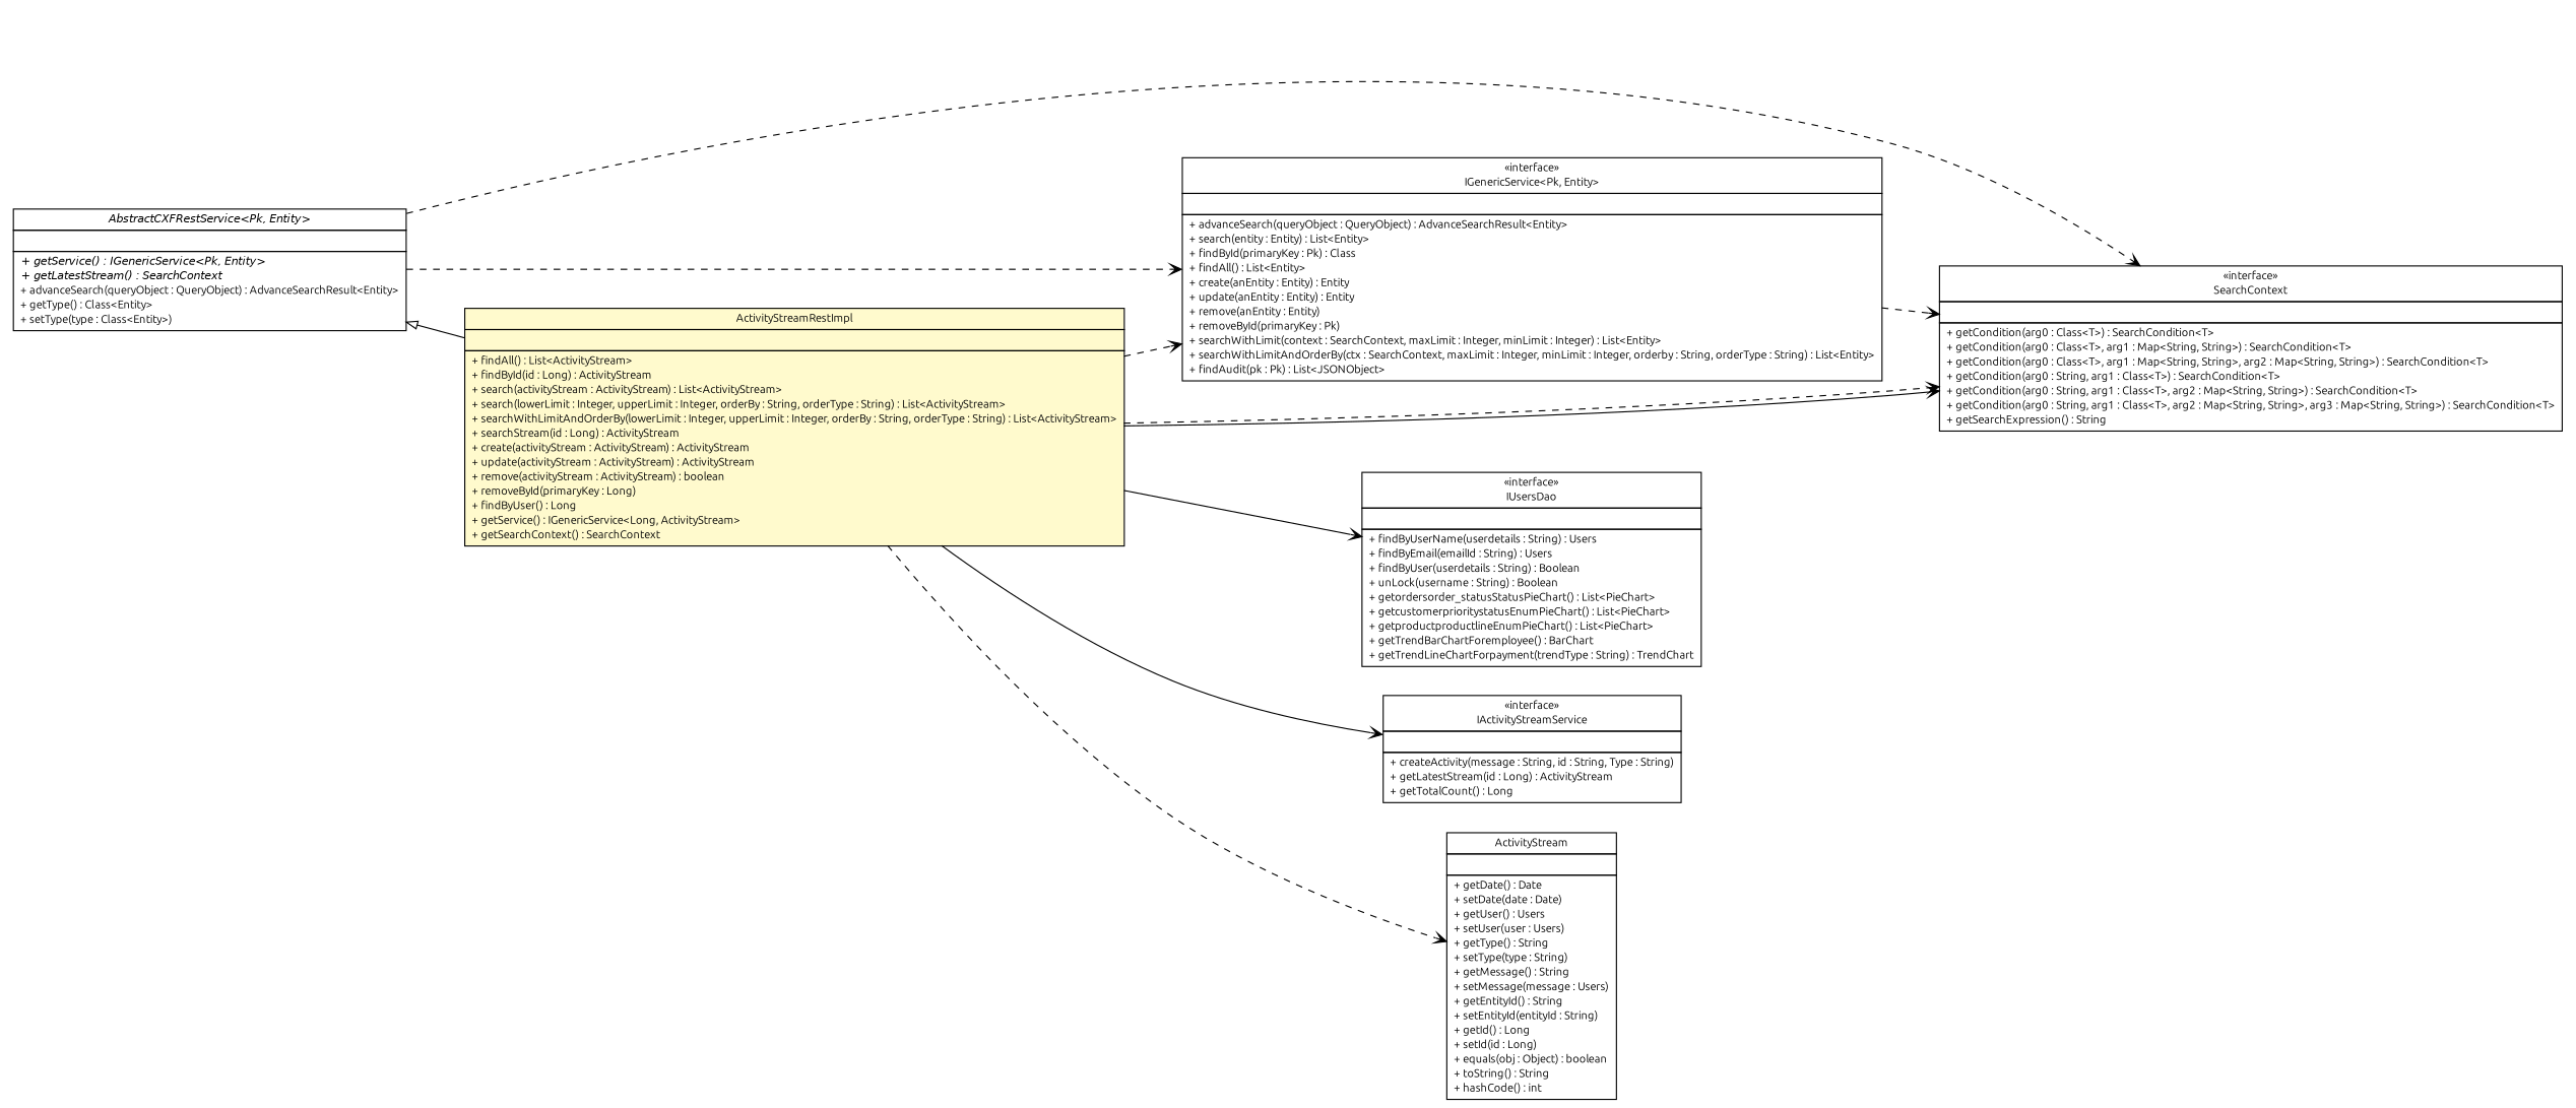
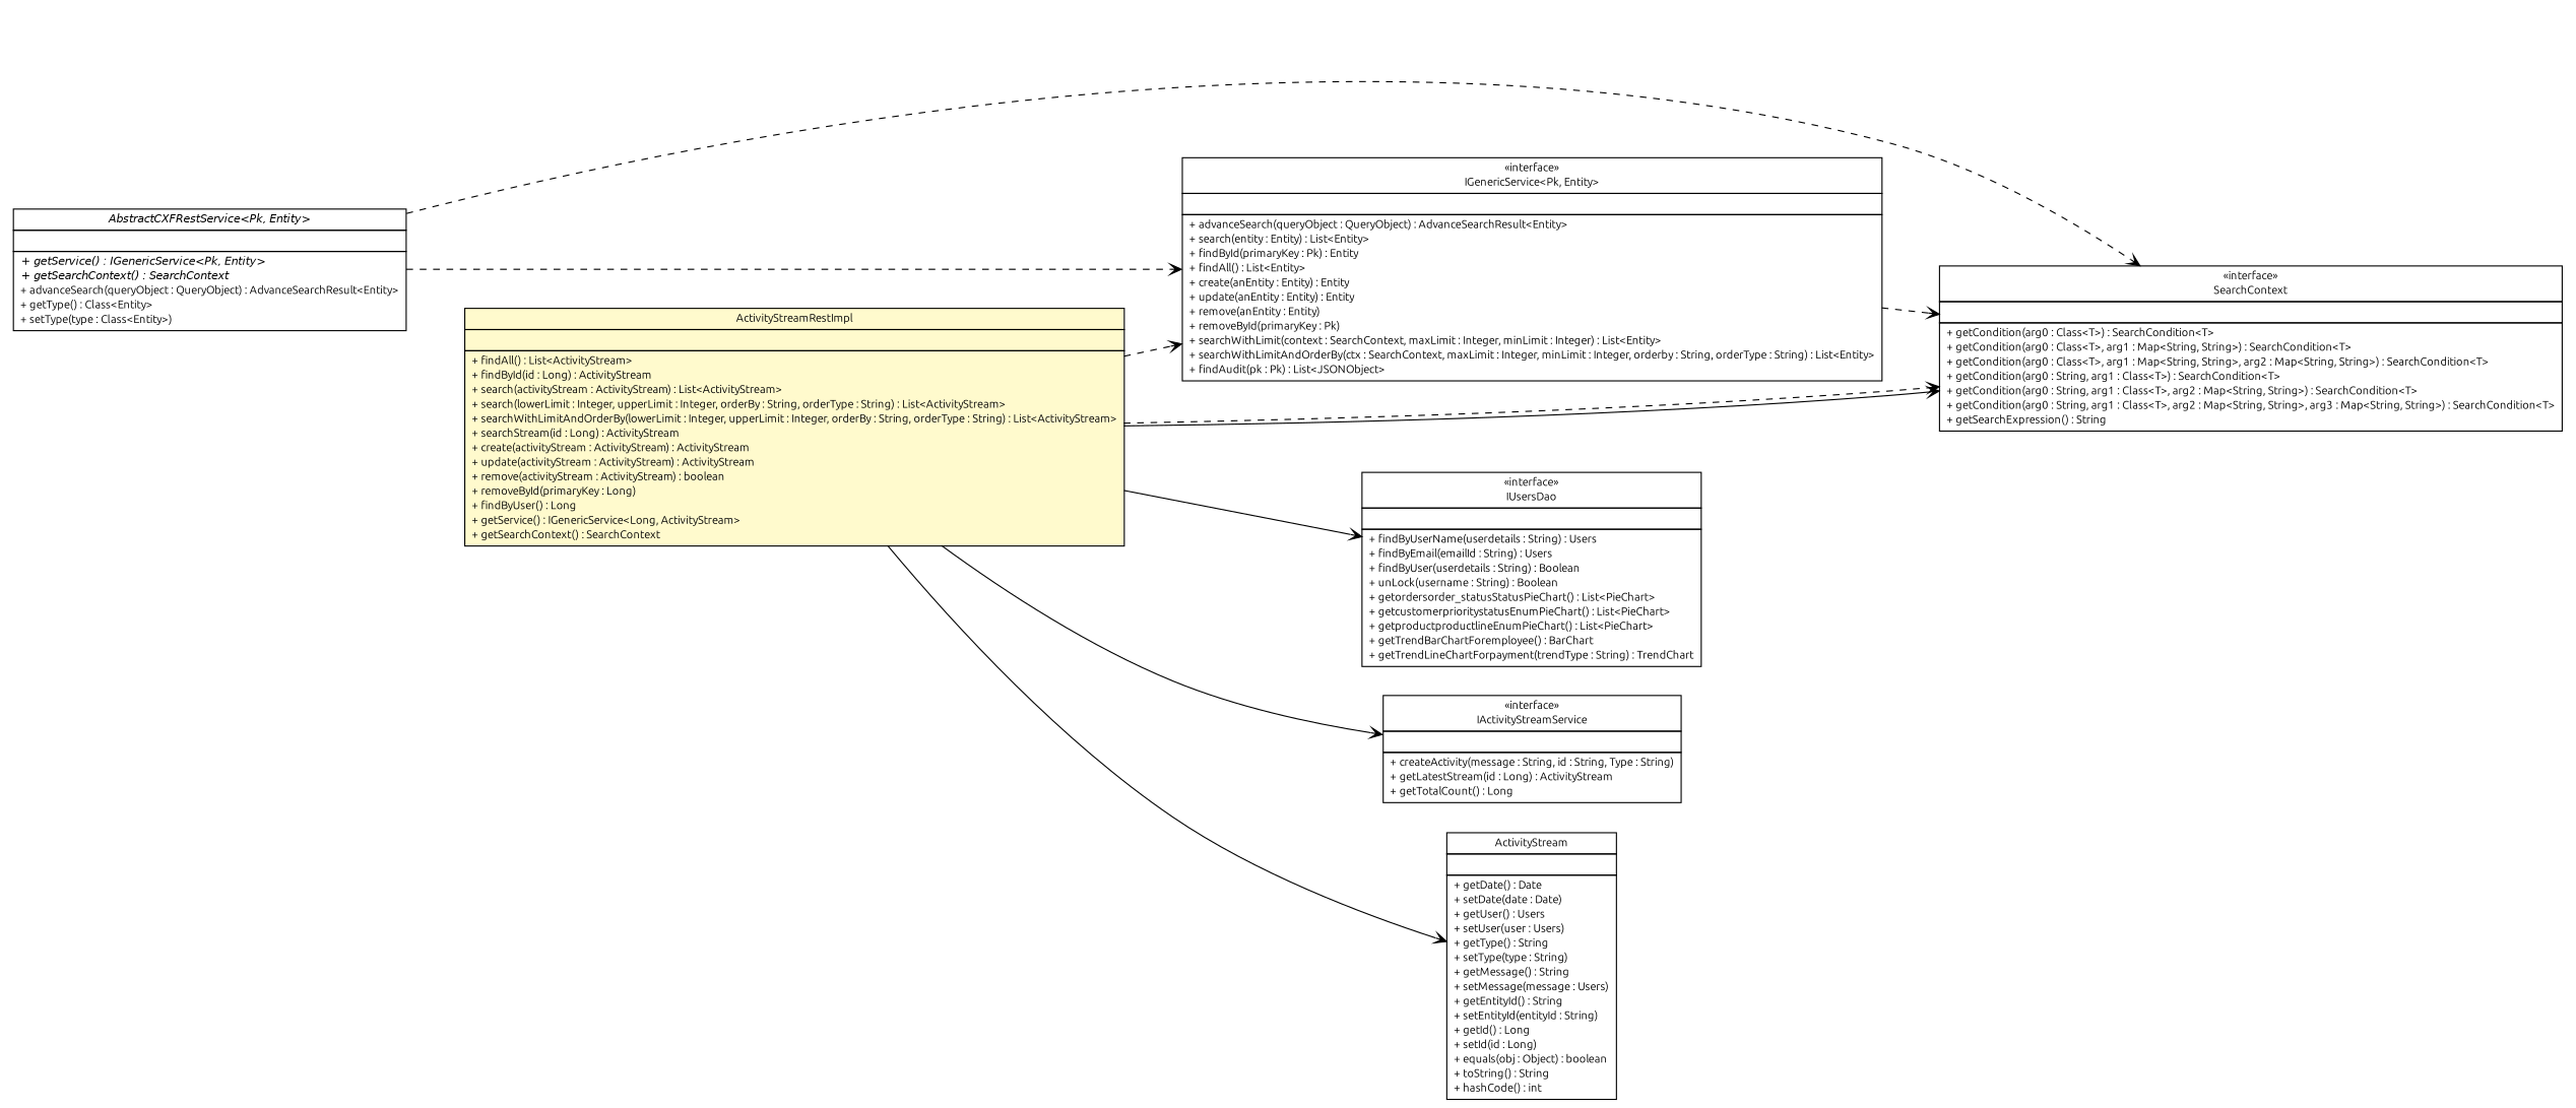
  digraph {
    fontname=Ubuntu
    nodesep=0.25
    rankdir=LR
    ranksep=0.5
    node [fontcolor=black fontname=Ubuntu fontsize=10.0 shape=plaintext]
    edge [arrowhead=open color=black fontcolor=black fontname=Ubuntu fontsize=10.0 headport=p labelfontname=Helvetica labelfontsize=10 style=dashed tailport=p]
    n1 [label=<<table title="com.inn.headstartdemo.service.IActivityStreamService" border="0" cellborder="1" cellspacing="0" cellpadding="2" port="p" href="../../service/IActivityStreamService.html"> 		<tr><td><table border="0" cellspacing="0" cellpadding="1"> <tr><td align="center" balign="center"> &#171;interface&#187; </td></tr> <tr><td align="center" balign="center"> IActivityStreamService </td></tr> 		</table></td></tr> 		<tr><td><table border="0" cellspacing="0" cellpadding="1"> <tr><td align="left" balign="left">  </td></tr> 		</table></td></tr> 		<tr><td><table border="0" cellspacing="0" cellpadding="1"> <tr><td align="left" balign="left"> + createActivity(message : String, id : String, Type : String) </td></tr> <tr><td align="left" balign="left"> + getLatestStream(id : Long) : ActivityStream </td></tr> <tr><td align="left" balign="left"> + getTotalCount() : Long </td></tr> 		</table></td></tr> 		</table>>]
    n2 [label=<<table title="com.inn.headstartdemo.model.ActivityStream" border="0" cellborder="1" cellspacing="0" cellpadding="2" port="p" href="../../model/ActivityStream.html"> 		<tr><td><table border="0" cellspacing="0" cellpadding="1"> <tr><td align="center" balign="center"> ActivityStream </td></tr> 		</table></td></tr> 		<tr><td><table border="0" cellspacing="0" cellpadding="1"> <tr><td align="left" balign="left">  </td></tr> 		</table></td></tr> 		<tr><td><table border="0" cellspacing="0" cellpadding="1"> <tr><td align="left" balign="left"> + getDate() : Date </td></tr> <tr><td align="left" balign="left"> + setDate(date : Date) </td></tr> <tr><td align="left" balign="left"> + getUser() : Users </td></tr> <tr><td align="left" balign="left"> + setUser(user : Users) </td></tr> <tr><td align="left" balign="left"> + getType() : String </td></tr> <tr><td align="left" balign="left"> + setType(type : String) </td></tr> <tr><td align="left" balign="left"> + getMessage() : String </td></tr> <tr><td align="left" balign="left"> + setMessage(message : Users) </td></tr> <tr><td align="left" balign="left"> + getEntityId() : String </td></tr> <tr><td align="left" balign="left"> + setEntityId(entityId : String) </td></tr> <tr><td align="left" balign="left"> + getId() : Long </td></tr> <tr><td align="left" balign="left"> + setId(id : Long) </td></tr> <tr><td align="left" balign="left"> + equals(obj : Object) : boolean </td></tr> <tr><td align="left" balign="left"> + toString() : String </td></tr> <tr><td align="left" balign="left"> + hashCode() : int </td></tr> 		</table></td></tr> 		</table>>]
-   n3 [label=<<table title="com.inn.headstartdemo.service.generic.IGenericService" border="0" cellborder="1" cellspacing="0" cellpadding="2" port="p" href="../../service/generic/IGenericService.html"> 		<tr><td><table border="0" cellspacing="0" cellpadding="1"> <tr><td align="center" balign="center"> &#171;interface&#187; </td></tr> <tr><td align="center" balign="center"> IGenericService&lt;Pk, Entity&gt; </td></tr> 		</table></td></tr> 		<tr><td><table border="0" cellspacing="0" cellpadding="1"> <tr><td align="left" balign="left">  </td></tr> 		</table></td></tr> 		<tr><td><table border="0" cellspacing="0" cellpadding="1"> <tr><td align="left" balign="left"> + advanceSearch(queryObject : QueryObject) : AdvanceSearchResult&lt;Entity&gt; </td></tr> <tr><td align="left" balign="left"> + search(entity : Entity) : List&lt;Entity&gt; </td></tr> <tr><td align="left" balign="left"> + findById(primaryKey : Pk) : Class </td></tr> <tr><td align="left" balign="left"> + findAll() : List&lt;Entity&gt; </td></tr> <tr><td align="left" balign="left"> + create(anEntity : Entity) : Entity </td></tr> <tr><td align="left" balign="left"> + update(anEntity : Entity) : Entity </td></tr> <tr><td align="left" balign="left"> + remove(anEntity : Entity) </td></tr> <tr><td align="left" balign="left"> + removeById(primaryKey : Pk) </td></tr> <tr><td align="left" balign="left"> + searchWithLimit(context : SearchContext, maxLimit : Integer, minLimit : Integer) : List&lt;Entity&gt; </td></tr> <tr><td align="left" balign="left"> + searchWithLimitAndOrderBy(ctx : SearchContext, maxLimit : Integer, minLimit : Integer, orderby : String, orderType : String) : List&lt;Entity&gt; </td></tr> <tr><td align="left" balign="left"> + findAudit(pk : Pk) : List&lt;JSONObject&gt; </td></tr> 		</table></td></tr> 		</table>>]
+   n3 [label=<<table title="com.inn.headstartdemo.service.generic.IGenericService" border="0" cellborder="1" cellspacing="0" cellpadding="2" port="p" href="../../service/generic/IGenericService.html"> 		<tr><td><table border="0" cellspacing="0" cellpadding="1"> <tr><td align="center" balign="center"> &#171;interface&#187; </td></tr> <tr><td align="center" balign="center"> IGenericService&lt;Pk, Entity&gt; </td></tr> 		</table></td></tr> 		<tr><td><table border="0" cellspacing="0" cellpadding="1"> <tr><td align="left" balign="left">  </td></tr> 		</table></td></tr> 		<tr><td><table border="0" cellspacing="0" cellpadding="1"> <tr><td align="left" balign="left"> + advanceSearch(queryObject : QueryObject) : AdvanceSearchResult&lt;Entity&gt; </td></tr> <tr><td align="left" balign="left"> + search(entity : Entity) : List&lt;Entity&gt; </td></tr> <tr><td align="left" balign="left"> + findById(primaryKey : Pk) : Entity </td></tr> <tr><td align="left" balign="left"> + findAll() : List&lt;Entity&gt; </td></tr> <tr><td align="left" balign="left"> + create(anEntity : Entity) : Entity </td></tr> <tr><td align="left" balign="left"> + update(anEntity : Entity) : Entity </td></tr> <tr><td align="left" balign="left"> + remove(anEntity : Entity) </td></tr> <tr><td align="left" balign="left"> + removeById(primaryKey : Pk) </td></tr> <tr><td align="left" balign="left"> + searchWithLimit(context : SearchContext, maxLimit : Integer, minLimit : Integer) : List&lt;Entity&gt; </td></tr> <tr><td align="left" balign="left"> + searchWithLimitAndOrderBy(ctx : SearchContext, maxLimit : Integer, minLimit : Integer, orderby : String, orderType : String) : List&lt;Entity&gt; </td></tr> <tr><td align="left" balign="left"> + findAudit(pk : Pk) : List&lt;JSONObject&gt; </td></tr> 		</table></td></tr> 		</table>>]
    n4 [label=<<table title="org.apache.cxf.jaxrs.ext.search.SearchContext" border="0" cellborder="1" cellspacing="0" cellpadding="2" port="p" href="http://java.sun.com/j2se/1.4.2/docs/api/org/apache/cxf/jaxrs/ext/search/SearchContext.html"> 		<tr><td><table border="0" cellspacing="0" cellpadding="1"> <tr><td align="center" balign="center"> &#171;interface&#187; </td></tr> <tr><td align="center" balign="center"> SearchContext </td></tr> 		</table></td></tr> 		<tr><td><table border="0" cellspacing="0" cellpadding="1"> <tr><td align="left" balign="left">  </td></tr> 		</table></td></tr> 		<tr><td><table border="0" cellspacing="0" cellpadding="1"> <tr><td align="left" balign="left"> + getCondition(arg0 : Class&lt;T&gt;) : SearchCondition&lt;T&gt; </td></tr> <tr><td align="left" balign="left"> + getCondition(arg0 : Class&lt;T&gt;, arg1 : Map&lt;String, String&gt;) : SearchCondition&lt;T&gt; </td></tr> <tr><td align="left" balign="left"> + getCondition(arg0 : Class&lt;T&gt;, arg1 : Map&lt;String, String&gt;, arg2 : Map&lt;String, String&gt;) : SearchCondition&lt;T&gt; </td></tr> <tr><td align="left" balign="left"> + getCondition(arg0 : String, arg1 : Class&lt;T&gt;) : SearchCondition&lt;T&gt; </td></tr> <tr><td align="left" balign="left"> + getCondition(arg0 : String, arg1 : Class&lt;T&gt;, arg2 : Map&lt;String, String&gt;) : SearchCondition&lt;T&gt; </td></tr> <tr><td align="left" balign="left"> + getCondition(arg0 : String, arg1 : Class&lt;T&gt;, arg2 : Map&lt;String, String&gt;, arg3 : Map&lt;String, String&gt;) : SearchCondition&lt;T&gt; </td></tr> <tr><td align="left" balign="left"> + getSearchExpression() : String </td></tr> 		</table></td></tr> 		</table>>]
-   n5 [label=<<table title="com.inn.headstartdemo.rest.generic.AbstractCXFRestService" border="0" cellborder="1" cellspacing="0" cellpadding="2" port="p" href="../generic/AbstractCXFRestService.html"> 		<tr><td><table border="0" cellspacing="0" cellpadding="1"> <tr><td align="center" balign="center"><font face="Helvetica-Oblique"> AbstractCXFRestService&lt;Pk, Entity&gt; </font></td></tr> 		</table></td></tr> 		<tr><td><table border="0" cellspacing="0" cellpadding="1"> <tr><td align="left" balign="left">  </td></tr> 		</table></td></tr> 		<tr><td><table border="0" cellspacing="0" cellpadding="1"> <tr><td align="left" balign="left"><font face="Helvetica-Oblique" point-size="10.0"> + getService() : IGenericService&lt;Pk, Entity&gt; </font></td></tr> <tr><td align="left" balign="left"><font face="Helvetica-Oblique" point-size="10.0"> + getLatestStream() : SearchContext </font></td></tr> <tr><td align="left" balign="left"> + advanceSearch(queryObject : QueryObject) : AdvanceSearchResult&lt;Entity&gt; </td></tr> <tr><td align="left" balign="left"> + getType() : Class&lt;Entity&gt; </td></tr> <tr><td align="left" balign="left"> + setType(type : Class&lt;Entity&gt;) </td></tr> 		</table></td></tr> 		</table>>]
+   n5 [label=<<table title="com.inn.headstartdemo.rest.generic.AbstractCXFRestService" border="0" cellborder="1" cellspacing="0" cellpadding="2" port="p" href="../generic/AbstractCXFRestService.html"> 		<tr><td><table border="0" cellspacing="0" cellpadding="1"> <tr><td align="center" balign="center"><font face="Helvetica-Oblique"> AbstractCXFRestService&lt;Pk, Entity&gt; </font></td></tr> 		</table></td></tr> 		<tr><td><table border="0" cellspacing="0" cellpadding="1"> <tr><td align="left" balign="left">  </td></tr> 		</table></td></tr> 		<tr><td><table border="0" cellspacing="0" cellpadding="1"> <tr><td align="left" balign="left"><font face="Helvetica-Oblique" point-size="10.0"> + getService() : IGenericService&lt;Pk, Entity&gt; </font></td></tr> <tr><td align="left" balign="left"><font face="Helvetica-Oblique" point-size="10.0"> + getSearchContext() : SearchContext </font></td></tr> <tr><td align="left" balign="left"> + advanceSearch(queryObject : QueryObject) : AdvanceSearchResult&lt;Entity&gt; </td></tr> <tr><td align="left" balign="left"> + getType() : Class&lt;Entity&gt; </td></tr> <tr><td align="left" balign="left"> + setType(type : Class&lt;Entity&gt;) </td></tr> 		</table></td></tr> 		</table>>]
    n6 [label=<<table title="com.inn.headstartdemo.rest.impl.ActivityStreamRestImpl" border="0" cellborder="1" cellspacing="0" cellpadding="2" port="p" bgcolor="lemonChiffon" href="./ActivityStreamRestImpl.html"> 		<tr><td><table border="0" cellspacing="0" cellpadding="1"> <tr><td align="center" balign="center"> ActivityStreamRestImpl </td></tr> 		</table></td></tr> 		<tr><td><table border="0" cellspacing="0" cellpadding="1"> <tr><td align="left" balign="left">  </td></tr> 		</table></td></tr> 		<tr><td><table border="0" cellspacing="0" cellpadding="1"> <tr><td align="left" balign="left"> + findAll() : List&lt;ActivityStream&gt; </td></tr> <tr><td align="left" balign="left"> + findById(id : Long) : ActivityStream </td></tr> <tr><td align="left" balign="left"> + search(activityStream : ActivityStream) : List&lt;ActivityStream&gt; </td></tr> <tr><td align="left" balign="left"> + search(lowerLimit : Integer, upperLimit : Integer, orderBy : String, orderType : String) : List&lt;ActivityStream&gt; </td></tr> <tr><td align="left" balign="left"> + searchWithLimitAndOrderBy(lowerLimit : Integer, upperLimit : Integer, orderBy : String, orderType : String) : List&lt;ActivityStream&gt; </td></tr> <tr><td align="left" balign="left"> + searchStream(id : Long) : ActivityStream </td></tr> <tr><td align="left" balign="left"> + create(activityStream : ActivityStream) : ActivityStream </td></tr> <tr><td align="left" balign="left"> + update(activityStream : ActivityStream) : ActivityStream </td></tr> <tr><td align="left" balign="left"> + remove(activityStream : ActivityStream) : boolean </td></tr> <tr><td align="left" balign="left"> + removeById(primaryKey : Long) </td></tr> <tr><td align="left" balign="left"> + findByUser() : Long </td></tr> <tr><td align="left" balign="left"> + getService() : IGenericService&lt;Long, ActivityStream&gt; </td></tr> <tr><td align="left" balign="left"> + getSearchContext() : SearchContext </td></tr> 		</table></td></tr> 		</table>>]
    n7 [label=<<table title="com.inn.headstartdemo.dao.IUsersDao" border="0" cellborder="1" cellspacing="0" cellpadding="2" port="p" href="../../dao/IUsersDao.html"> 		<tr><td><table border="0" cellspacing="0" cellpadding="1"> <tr><td align="center" balign="center"> &#171;interface&#187; </td></tr> <tr><td align="center" balign="center"> IUsersDao </td></tr> 		</table></td></tr> 		<tr><td><table border="0" cellspacing="0" cellpadding="1"> <tr><td align="left" balign="left">  </td></tr> 		</table></td></tr> 		<tr><td><table border="0" cellspacing="0" cellpadding="1"> <tr><td align="left" balign="left"> + findByUserName(userdetails : String) : Users </td></tr> <tr><td align="left" balign="left"> + findByEmail(emailId : String) : Users </td></tr> <tr><td align="left" balign="left"> + findByUser(userdetails : String) : Boolean </td></tr> <tr><td align="left" balign="left"> + unLock(username : String) : Boolean </td></tr> <tr><td align="left" balign="left"> + getordersorder_statusStatusPieChart() : List&lt;PieChart&gt; </td></tr> <tr><td align="left" balign="left"> + getcustomerprioritystatusEnumPieChart() : List&lt;PieChart&gt; </td></tr> <tr><td align="left" balign="left"> + getproductproductlineEnumPieChart() : List&lt;PieChart&gt; </td></tr> <tr><td align="left" balign="left"> + getTrendBarChartForemployee() : BarChart </td></tr> <tr><td align="left" balign="left"> + getTrendLineChartForpayment(trendType : String) : TrendChart </td></tr> 		</table></td></tr> 		</table>>]
    n3 -> n4
    n5 -> n3
    n5 -> n4
-   n5 -> n6 [arrowtail=empty dir=back fontsize=10 arrowhead="" color="" fontcolor="" style=""]
    n6 -> n1 [style=""]
-   n6 -> n2
+   n6 -> n2 [style=solid]
    n6 -> n3
    n6 -> n4 [style=""]
    n6 -> n4
    n6 -> n7 [style=""]
  }
